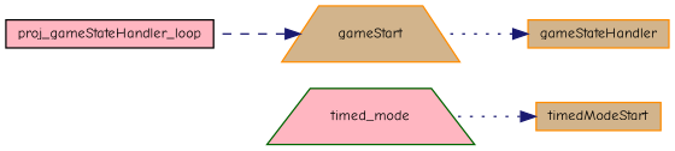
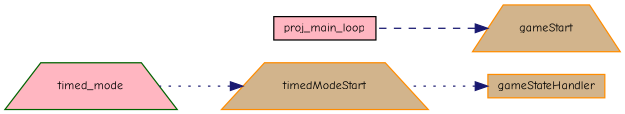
  digraph {
    fontname="Comic Neue"
    rankdir=RL
    node [color=darkorange fillcolor=tan fontname="Comic Neue" fontsize=10 shape=trapezium style=filled]
    edge [color=midnightblue dir=back fontname="Comic Neue" fontsize=10 labelfontname=Helvetica labelfontsize=10 style=dotted]
-   n1 [fontcolor=black height=0.2 label=timedModeStart shape=box width=0.4]
+   n1 [fontcolor=black height=0.2 label=timedModeStart width=0.4]
    n2 [color=darkgreen fillcolor=lightpink height=0.2 label=timed_mode width=0.4]
    n3 [height=0.2 label=gameStateHandler shape=box width=0.4]
    n4 [height=0.2 label=gameStart width=0.4]
-   n5 [color=black fillcolor=lightpink height=0.2 label=proj_gameStateHandler_loop shape=box width=0.4]
+   n5 [color=black fillcolor=lightpink height=0.2 label=proj_main_loop shape=box width=0.4]
    n1 -> n2
-   n3 -> n4
+   n3 -> n1
    n4 -> n5 [style=dashed]
  }
